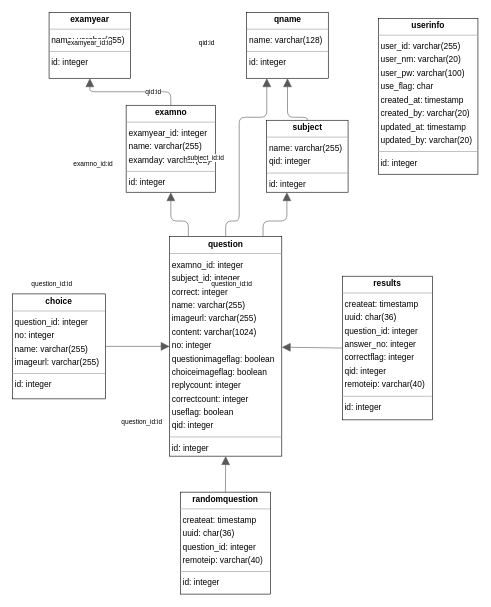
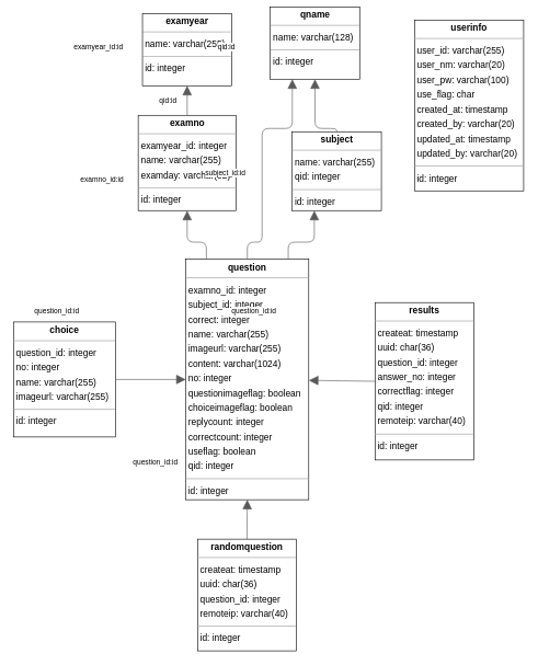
  <mxCell id="0" />
  <mxCell id="1" parent="0" />
  <mxCell id="2" value="&lt;p style=&quot;margin:0px;margin-top:4px;text-align:center;&quot;&gt;&lt;b&gt;choice&lt;/b&gt;&lt;/p&gt;&lt;hr size=&quot;1&quot;/&gt;&lt;p style=&quot;margin:0 0 0 4px;line-height:1.6;&quot;&gt; question_id: integer&lt;br/&gt; no: integer&lt;br/&gt; name: varchar(255)&lt;br/&gt; imageurl: varchar(255)&lt;/p&gt;&lt;hr size=&quot;1&quot;/&gt;&lt;p style=&quot;margin:0 0 0 4px;line-height:1.6;&quot;&gt; id: integer&lt;/p&gt;" style="verticalAlign=top;align=left;overflow=fill;fontSize=14;fontFamily=Helvetica;html=1;rounded=0;shadow=0;comic=0;labelBackgroundColor=none;strokeWidth=1;" vertex="1" parent="1"><mxGeometry x="20" y="489.5" width="155" height="175" as="geometry" /></mxCell>
  <mxCell id="3" value="&lt;p style=&quot;margin:0px;margin-top:4px;text-align:center;&quot;&gt;&lt;b&gt;examno&lt;/b&gt;&lt;/p&gt;&lt;hr size=&quot;1&quot;/&gt;&lt;p style=&quot;margin:0 0 0 4px;line-height:1.6;&quot;&gt; examyear_id: integer&lt;br/&gt; name: varchar(255)&lt;br/&gt; examday: varchar(32)&lt;/p&gt;&lt;hr size=&quot;1&quot;/&gt;&lt;p style=&quot;margin:0 0 0 4px;line-height:1.6;&quot;&gt; id: integer&lt;/p&gt;" style="verticalAlign=top;align=left;overflow=fill;fontSize=14;fontFamily=Helvetica;html=1;rounded=0;shadow=0;comic=0;labelBackgroundColor=none;strokeWidth=1;" vertex="1" parent="1"><mxGeometry x="209.5" y="175" width="149" height="145" as="geometry" /></mxCell>
- <mxCell id="4" value="&lt;p style=&quot;margin:0px;margin-top:4px;text-align:center;&quot;&gt;&lt;b&gt;examyear&lt;/b&gt;&lt;/p&gt;&lt;hr size=&quot;1&quot;/&gt;&lt;p style=&quot;margin:0 0 0 4px;line-height:1.6;&quot;&gt; name: varchar(255)&lt;/p&gt;&lt;hr size=&quot;1&quot;/&gt;&lt;p style=&quot;margin:0 0 0 4px;line-height:1.6;&quot;&gt; id: integer&lt;/p&gt;" style="verticalAlign=top;align=left;overflow=fill;fontSize=14;fontFamily=Helvetica;html=1;rounded=0;shadow=0;comic=0;labelBackgroundColor=none;strokeWidth=1;" vertex="1" parent="1"><mxGeometry x="81" y="20" width="136" height="110" as="geometry" /></mxCell>
- <mxCell id="5" value="&lt;p style=&quot;margin:0px;margin-top:4px;text-align:center;&quot;&gt;&lt;b&gt;qname&lt;/b&gt;&lt;/p&gt;&lt;hr size=&quot;1&quot;/&gt;&lt;p style=&quot;margin:0 0 0 4px;line-height:1.6;&quot;&gt; name: varchar(128)&lt;/p&gt;&lt;hr size=&quot;1&quot;/&gt;&lt;p style=&quot;margin:0 0 0 4px;line-height:1.6;&quot;&gt; id: integer&lt;/p&gt;" style="verticalAlign=top;align=left;overflow=fill;fontSize=14;fontFamily=Helvetica;html=1;rounded=0;shadow=0;comic=0;labelBackgroundColor=none;strokeWidth=1;" vertex="1" parent="1"><mxGeometry x="410.5" y="20" width="136" height="110" as="geometry" /></mxCell>
+ <mxCell id="4" value="&lt;p style=&quot;margin:0px;margin-top:4px;text-align:center;&quot;&gt;&lt;b&gt;examyear&lt;/b&gt;&lt;/p&gt;&lt;hr size=&quot;1&quot;/&gt;&lt;p style=&quot;margin:0 0 0 4px;line-height:1.6;&quot;&gt; name: varchar(255)&lt;/p&gt;&lt;hr size=&quot;1&quot;/&gt;&lt;p style=&quot;margin:0 0 0 4px;line-height:1.6;&quot;&gt; id: integer&lt;/p&gt;" style="verticalAlign=top;align=left;overflow=fill;fontSize=14;fontFamily=Helvetica;html=1;rounded=0;shadow=0;comic=0;labelBackgroundColor=none;strokeWidth=1;" vertex="1" parent="1"><mxGeometry x="216" y="20" width="136" height="110" as="geometry" /></mxCell>
+ <mxCell id="5" value="&lt;p style=&quot;margin:0px;margin-top:4px;text-align:center;&quot;&gt;&lt;b&gt;qname&lt;/b&gt;&lt;/p&gt;&lt;hr size=&quot;1&quot;/&gt;&lt;p style=&quot;margin:0 0 0 4px;line-height:1.6;&quot;&gt; name: varchar(128)&lt;/p&gt;&lt;hr size=&quot;1&quot;/&gt;&lt;p style=&quot;margin:0 0 0 4px;line-height:1.6;&quot;&gt; id: integer&lt;/p&gt;" style="verticalAlign=top;align=left;overflow=fill;fontSize=14;fontFamily=Helvetica;html=1;rounded=0;shadow=0;comic=0;labelBackgroundColor=none;strokeWidth=1;" vertex="1" parent="1"><mxGeometry x="410.5" y="10" width="136" height="110" as="geometry" /></mxCell>
  <mxCell id="6" value="&lt;p style=&quot;margin:0px;margin-top:4px;text-align:center;&quot;&gt;&lt;b&gt;question&lt;/b&gt;&lt;/p&gt;&lt;hr size=&quot;1&quot;/&gt;&lt;p style=&quot;margin:0 0 0 4px;line-height:1.6;&quot;&gt; examno_id: integer&lt;br/&gt; subject_id: integer&lt;br/&gt; correct: integer&lt;br/&gt; name: varchar(255)&lt;br/&gt; imageurl: varchar(255)&lt;br/&gt; content: varchar(1024)&lt;br/&gt; no: integer&lt;br/&gt; questionimageflag: boolean&lt;br/&gt; choiceimageflag: boolean&lt;br/&gt; replycount: integer&lt;br/&gt; correctcount: integer&lt;br/&gt; useflag: boolean&lt;br/&gt; qid: integer&lt;/p&gt;&lt;hr size=&quot;1&quot;/&gt;&lt;p style=&quot;margin:0 0 0 4px;line-height:1.6;&quot;&gt; id: integer&lt;/p&gt;" style="verticalAlign=top;align=left;overflow=fill;fontSize=14;fontFamily=Helvetica;html=1;rounded=0;shadow=0;comic=0;labelBackgroundColor=none;strokeWidth=1;" vertex="1" parent="1"><mxGeometry x="282" y="394" width="187" height="366" as="geometry" /></mxCell>
  <mxCell id="7" value="&lt;p style=&quot;margin:0px;margin-top:4px;text-align:center;&quot;&gt;&lt;b&gt;randomquestion&lt;/b&gt;&lt;/p&gt;&lt;hr size=&quot;1&quot;/&gt;&lt;p style=&quot;margin:0 0 0 4px;line-height:1.6;&quot;&gt; createat: timestamp&lt;br/&gt; uuid: char(36)&lt;br/&gt; question_id: integer&lt;br/&gt; remoteip: varchar(40)&lt;/p&gt;&lt;hr size=&quot;1&quot;/&gt;&lt;p style=&quot;margin:0 0 0 4px;line-height:1.6;&quot;&gt; id: integer&lt;/p&gt;" style="verticalAlign=top;align=left;overflow=fill;fontSize=14;fontFamily=Helvetica;html=1;rounded=0;shadow=0;comic=0;labelBackgroundColor=none;strokeWidth=1;" vertex="1" parent="1"><mxGeometry x="300" y="820" width="150" height="170" as="geometry" /></mxCell>
  <mxCell id="8" value="&lt;p style=&quot;margin:0px;margin-top:4px;text-align:center;&quot;&gt;&lt;b&gt;results&lt;/b&gt;&lt;/p&gt;&lt;hr size=&quot;1&quot;/&gt;&lt;p style=&quot;margin:0 0 0 4px;line-height:1.6;&quot;&gt; createat: timestamp&lt;br/&gt; uuid: char(36)&lt;br/&gt; question_id: integer&lt;br/&gt; answer_no: integer&lt;br/&gt; correctflag: integer&lt;br/&gt; qid: integer&lt;br/&gt; remoteip: varchar(40)&lt;/p&gt;&lt;hr size=&quot;1&quot;/&gt;&lt;p style=&quot;margin:0 0 0 4px;line-height:1.6;&quot;&gt; id: integer&lt;/p&gt;" style="verticalAlign=top;align=left;overflow=fill;fontSize=14;fontFamily=Helvetica;html=1;rounded=0;shadow=0;comic=0;labelBackgroundColor=none;strokeWidth=1;" vertex="1" parent="1"><mxGeometry x="570" y="460" width="150" height="239.5" as="geometry" /></mxCell>
  <mxCell id="9" value="&lt;p style=&quot;margin:0px;margin-top:4px;text-align:center;&quot;&gt;&lt;b&gt;subject&lt;/b&gt;&lt;/p&gt;&lt;hr size=&quot;1&quot;/&gt;&lt;p style=&quot;margin:0 0 0 4px;line-height:1.6;&quot;&gt; name: varchar(255)&lt;br/&gt; qid: integer&lt;/p&gt;&lt;hr size=&quot;1&quot;/&gt;&lt;p style=&quot;margin:0 0 0 4px;line-height:1.6;&quot;&gt; id: integer&lt;/p&gt;" style="verticalAlign=top;align=left;overflow=fill;fontSize=14;fontFamily=Helvetica;html=1;rounded=0;shadow=0;comic=0;labelBackgroundColor=none;strokeWidth=1;" vertex="1" parent="1"><mxGeometry x="443.5" y="200" width="136" height="120" as="geometry" /></mxCell>
  <mxCell id="10" value="&lt;p style=&quot;margin:0px;margin-top:4px;text-align:center;&quot;&gt;&lt;b&gt;userinfo&lt;/b&gt;&lt;/p&gt;&lt;hr size=&quot;1&quot;/&gt;&lt;p style=&quot;margin:0 0 0 4px;line-height:1.6;&quot;&gt; user_id: varchar(255)&lt;br/&gt; user_nm: varchar(20)&lt;br/&gt; user_pw: varchar(100)&lt;br/&gt; use_flag: char&lt;br/&gt; created_at: timestamp&lt;br/&gt; created_by: varchar(20)&lt;br/&gt; updated_at: timestamp&lt;br/&gt; updated_by: varchar(20)&lt;/p&gt;&lt;hr size=&quot;1&quot;/&gt;&lt;p style=&quot;margin:0 0 0 4px;line-height:1.6;&quot;&gt; id: integer&lt;/p&gt;" style="verticalAlign=top;align=left;overflow=fill;fontSize=14;fontFamily=Helvetica;html=1;rounded=0;shadow=0;comic=0;labelBackgroundColor=none;strokeWidth=1;" vertex="1" parent="1"><mxGeometry x="630" y="30" width="166" height="260" as="geometry" /></mxCell>
  <mxCell id="11" value="" style="html=1;rounded=1;dashed=0;startArrow=none;endArrow=block;endSize=12;strokeColor=#595959;exitX=1;exitY=0.5;exitDx=0;exitDy=0;entryX=0;entryY=0.5;entryDx=0;entryDy=0;" edge="1" parent="1" source="2" target="6"><mxGeometry width="50" height="50" relative="1" as="geometry"><mxPoint x="100" y="580" as="sourcePoint" /><mxPoint x="282" y="600" as="targetPoint" /></mxGeometry></mxCell>
  <mxCell id="12" value="question_id:id" style="edgeLabel;resizable=0;html=1;align=left;verticalAlign=top;strokeColor=default;" vertex="1" connectable="0" parent="11"><mxGeometry x="200" y="690" as="geometry" /></mxCell>
  <mxCell id="13" value="" style="html=1;rounded=1;edgeStyle=orthogonalEdgeStyle;dashed=0;startArrow=none;endArrow=block;endSize=12;strokeColor=#595959;exitX=0.500;exitY=0.000;exitDx=0;exitDy=0;entryX=0.500;entryY=1.000;entryDx=0;entryDy=0;" edge="1" parent="1" source="3" target="4"><mxGeometry width="50" height="50" relative="1" as="geometry"><Array as="points" /></mxGeometry></mxCell>
  <mxCell id="14" value="examyear_id:id" style="edgeLabel;resizable=0;html=1;align=left;verticalAlign=top;strokeColor=default;" vertex="1" connectable="0" parent="13"><mxGeometry x="110" y="58" as="geometry" /></mxCell>
  <mxCell id="15" value="" style="html=1;rounded=1;edgeStyle=orthogonalEdgeStyle;dashed=0;startArrow=none;endArrow=block;endSize=12;strokeColor=#595959;exitX=0.167;exitY=0.000;exitDx=0;exitDy=0;entryX=0.500;entryY=1.000;entryDx=0;entryDy=0;" edge="1" parent="1" source="6" target="3"><mxGeometry width="50" height="50" relative="1" as="geometry"><Array as="points"><mxPoint x="313" y="368" /><mxPoint x="284" y="368" /></Array></mxGeometry></mxCell>
  <mxCell id="16" value="examno_id:id" style="edgeLabel;resizable=0;html=1;align=left;verticalAlign=top;strokeColor=default;" vertex="1" connectable="0" parent="15"><mxGeometry x="120" y="260" as="geometry" /></mxCell>
  <mxCell id="17" value="" style="html=1;rounded=1;edgeStyle=orthogonalEdgeStyle;dashed=0;startArrow=none;endArrow=block;endSize=12;strokeColor=#595959;exitX=0.500;exitY=0.000;exitDx=0;exitDy=0;" edge="1" parent="1" source="6" target="5"><mxGeometry width="50" height="50" relative="1" as="geometry"><Array as="points"><mxPoint x="376" y="368" /><mxPoint x="398" y="368" /><mxPoint x="398" y="195" /><mxPoint x="444" y="195" /></Array></mxGeometry></mxCell>
  <mxCell id="18" value="qid:id" style="edgeLabel;resizable=0;html=1;align=left;verticalAlign=top;strokeColor=default;" vertex="1" connectable="0" parent="17"><mxGeometry x="240" y="140" as="geometry" /></mxCell>
  <mxCell id="19" value="" style="html=1;rounded=1;edgeStyle=orthogonalEdgeStyle;dashed=0;startArrow=none;endArrow=block;endSize=12;strokeColor=#595959;exitX=0.833;exitY=0.000;exitDx=0;exitDy=0;entryX=0.25;entryY=1;entryDx=0;entryDy=0;" edge="1" parent="1" source="6" target="9"><mxGeometry width="50" height="50" relative="1" as="geometry"><Array as="points"><mxPoint x="438" y="368" /><mxPoint x="478" y="368" /></Array><mxPoint x="520" y="330" as="targetPoint" /></mxGeometry></mxCell>
  <mxCell id="20" value="subject_id:id" style="edgeLabel;resizable=0;html=1;align=left;verticalAlign=top;strokeColor=default;" vertex="1" connectable="0" parent="19"><mxGeometry x="310" y="250" as="geometry" /></mxCell>
  <mxCell id="21" value="" style="html=1;rounded=1;dashed=0;startArrow=none;endArrow=block;endSize=12;strokeColor=#595959;exitX=0.500;exitY=0.000;exitDx=0;exitDy=0;entryX=0.5;entryY=1;entryDx=0;entryDy=0;" edge="1" parent="1" source="7" target="6"><mxGeometry width="50" height="50" relative="1" as="geometry" /></mxCell>
  <mxCell id="22" value="question_id:id" style="edgeLabel;resizable=0;html=1;align=left;verticalAlign=top;strokeColor=default;" vertex="1" connectable="0" parent="21"><mxGeometry x="50" y="460" as="geometry" /></mxCell>
  <mxCell id="23" value="" style="html=1;rounded=1;dashed=0;startArrow=none;endArrow=block;endSize=12;strokeColor=#595959;exitX=0;exitY=0.5;exitDx=0;exitDy=0;" edge="1" parent="1" source="8" target="6"><mxGeometry width="50" height="50" relative="1" as="geometry" /></mxCell>
  <mxCell id="24" value="question_id:id" style="edgeLabel;resizable=0;html=1;align=left;verticalAlign=top;strokeColor=default;" vertex="1" connectable="0" parent="23"><mxGeometry x="350" y="460" as="geometry" /></mxCell>
  <mxCell id="25" value="" style="html=1;rounded=1;edgeStyle=orthogonalEdgeStyle;dashed=0;startArrow=none;endArrow=block;endSize=12;strokeColor=#595959;exitX=0.500;exitY=0.000;exitDx=0;exitDy=0;entryX=0.500;entryY=1.000;entryDx=0;entryDy=0;" edge="1" parent="1" source="9" target="5"><mxGeometry width="50" height="50" relative="1" as="geometry"><Array as="points"><mxPoint x="511.5" y="195" /><mxPoint x="478.5" y="195" /></Array></mxGeometry></mxCell>
  <mxCell id="26" value="qid:id" style="edgeLabel;resizable=0;html=1;align=left;verticalAlign=top;strokeColor=default;" vertex="1" connectable="0" parent="25"><mxGeometry x="329" y="58" as="geometry" /></mxCell>
